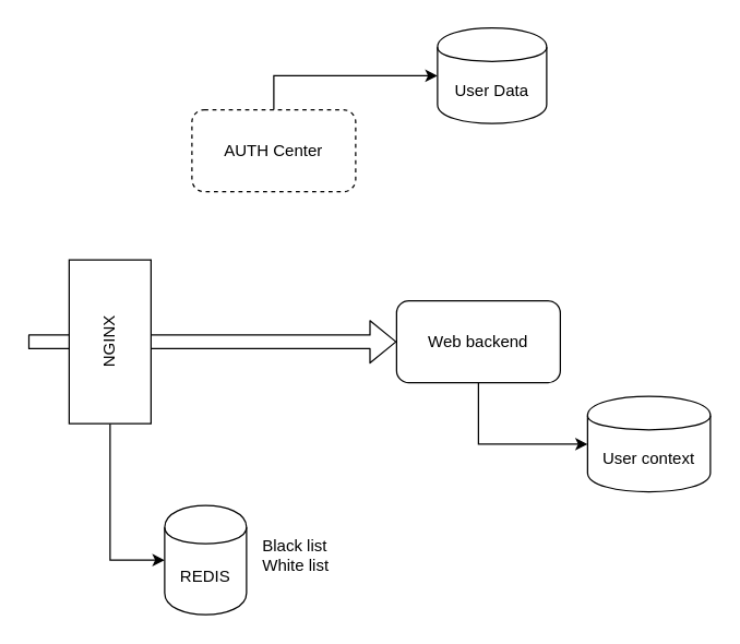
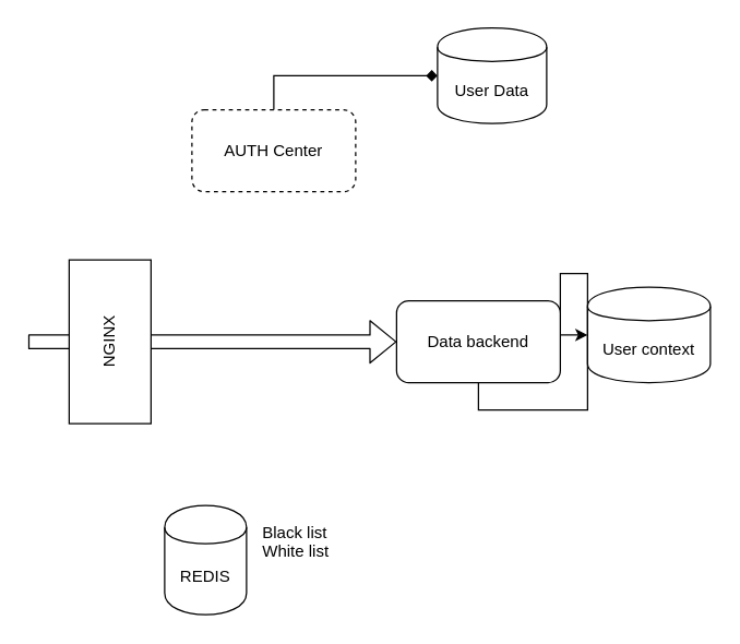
  <mxCell id="0" />
  <mxCell id="1" parent="0" />
  <mxCell id="2" value="" style="shape=flexArrow;endArrow=classic;html=1;" parent="1" edge="1"><mxGeometry width="50" height="50" relative="1" as="geometry"><mxPoint x="20" y="250" as="sourcePoint" /><mxPoint x="290" y="250" as="targetPoint" /></mxGeometry></mxCell>
- <mxCell id="3" style="edgeStyle=orthogonalEdgeStyle;rounded=0;orthogonalLoop=1;jettySize=auto;html=1;exitX=0;exitY=0.5;exitDx=0;exitDy=0;entryX=0;entryY=0.5;entryDx=0;entryDy=0;" parent="1" source="4" target="7" edge="1"><mxGeometry relative="1" as="geometry" /></mxCell>
  <mxCell id="4" value="NGINX" style="rounded=0;whiteSpace=wrap;html=1;rotation=-90;" parent="1" vertex="1"><mxGeometry x="20" y="220" width="120" height="60" as="geometry" /></mxCell>
- <mxCell id="5" style="edgeStyle=orthogonalEdgeStyle;rounded=0;orthogonalLoop=1;jettySize=auto;html=1;exitX=0.5;exitY=0;exitDx=0;exitDy=0;entryX=0;entryY=0.5;entryDx=0;entryDy=0;" edge="1" parent="1" source="6" target="9"><mxGeometry relative="1" as="geometry" /></mxCell>
+ <mxCell id="5" style="edgeStyle=orthogonalEdgeStyle;rounded=0;orthogonalLoop=1;jettySize=auto;html=1;exitX=0.5;exitY=0;exitDx=0;exitDy=0;entryX=0;entryY=0.5;entryDx=0;entryDy=0;endArrow=diamond;" edge="1" parent="1" source="6" target="9"><mxGeometry relative="1" as="geometry" /></mxCell>
  <mxCell id="6" value="AUTH Center" style="rounded=1;whiteSpace=wrap;html=1;dashed=1;" parent="1" vertex="1"><mxGeometry x="140" y="80" width="120" height="60" as="geometry" /></mxCell>
  <mxCell id="7" value="REDIS" style="shape=cylinder;whiteSpace=wrap;html=1;boundedLbl=1;backgroundOutline=1;" parent="1" vertex="1"><mxGeometry x="120" y="370" width="60" height="80" as="geometry" /></mxCell>
- <mxCell id="8" value="Black list&lt;br&gt;White list&lt;br&gt;" style="text;html=1;resizable=0;points=[];autosize=1;align=left;verticalAlign=top;spacingTop=-4;" parent="1" vertex="1"><mxGeometry x="190" y="390" width="60" height="30" as="geometry" /></mxCell>
+ <mxCell id="8" value="Black list&lt;br&gt;White list&lt;br&gt;" style="text;html=1;resizable=0;points=[];autosize=1;align=left;verticalAlign=top;spacingTop=-4;" parent="1" vertex="1"><mxGeometry x="190" y="380" width="60" height="30" as="geometry" /></mxCell>
  <mxCell id="9" value="User Data" style="shape=cylinder;whiteSpace=wrap;html=1;boundedLbl=1;backgroundOutline=1;" vertex="1" parent="1"><mxGeometry x="320" y="20" width="80" height="70" as="geometry" /></mxCell>
  <mxCell id="10" style="edgeStyle=orthogonalEdgeStyle;rounded=0;orthogonalLoop=1;jettySize=auto;html=1;exitX=0.5;exitY=1;exitDx=0;exitDy=0;entryX=0;entryY=0.5;entryDx=0;entryDy=0;" edge="1" parent="1" source="11" target="12"><mxGeometry relative="1" as="geometry" /></mxCell>
- <mxCell id="11" value="Web backend" style="rounded=1;whiteSpace=wrap;html=1;" vertex="1" parent="1"><mxGeometry x="290" y="220" width="120" height="60" as="geometry" /></mxCell>
- <mxCell id="12" value="User context" style="shape=cylinder;whiteSpace=wrap;html=1;boundedLbl=1;backgroundOutline=1;" vertex="1" parent="1"><mxGeometry x="430" y="290" width="90" height="70" as="geometry" /></mxCell>
+ <mxCell id="11" value="Data backend" style="rounded=1;whiteSpace=wrap;html=1;" vertex="1" parent="1"><mxGeometry x="290" y="220" width="120" height="60" as="geometry" /></mxCell>
+ <mxCell id="12" value="User context" style="shape=cylinder;whiteSpace=wrap;html=1;boundedLbl=1;backgroundOutline=1;" vertex="1" parent="1"><mxGeometry x="430" y="210" width="90" height="70" as="geometry" /></mxCell>
